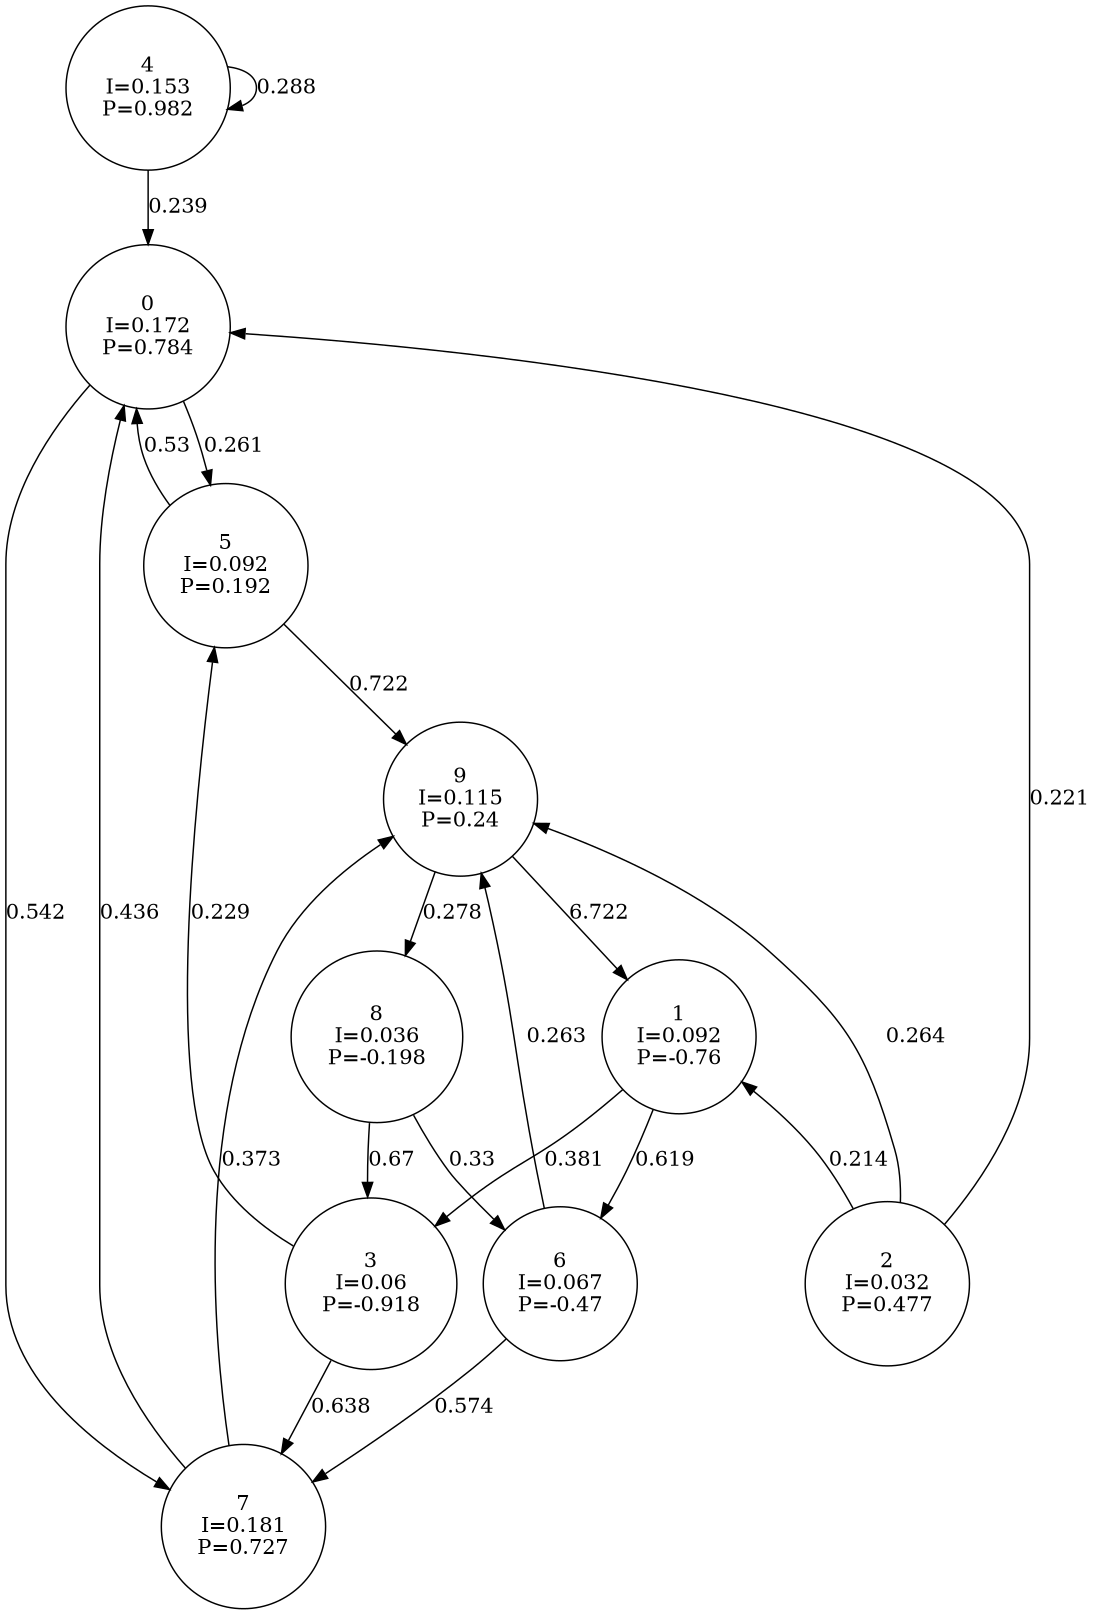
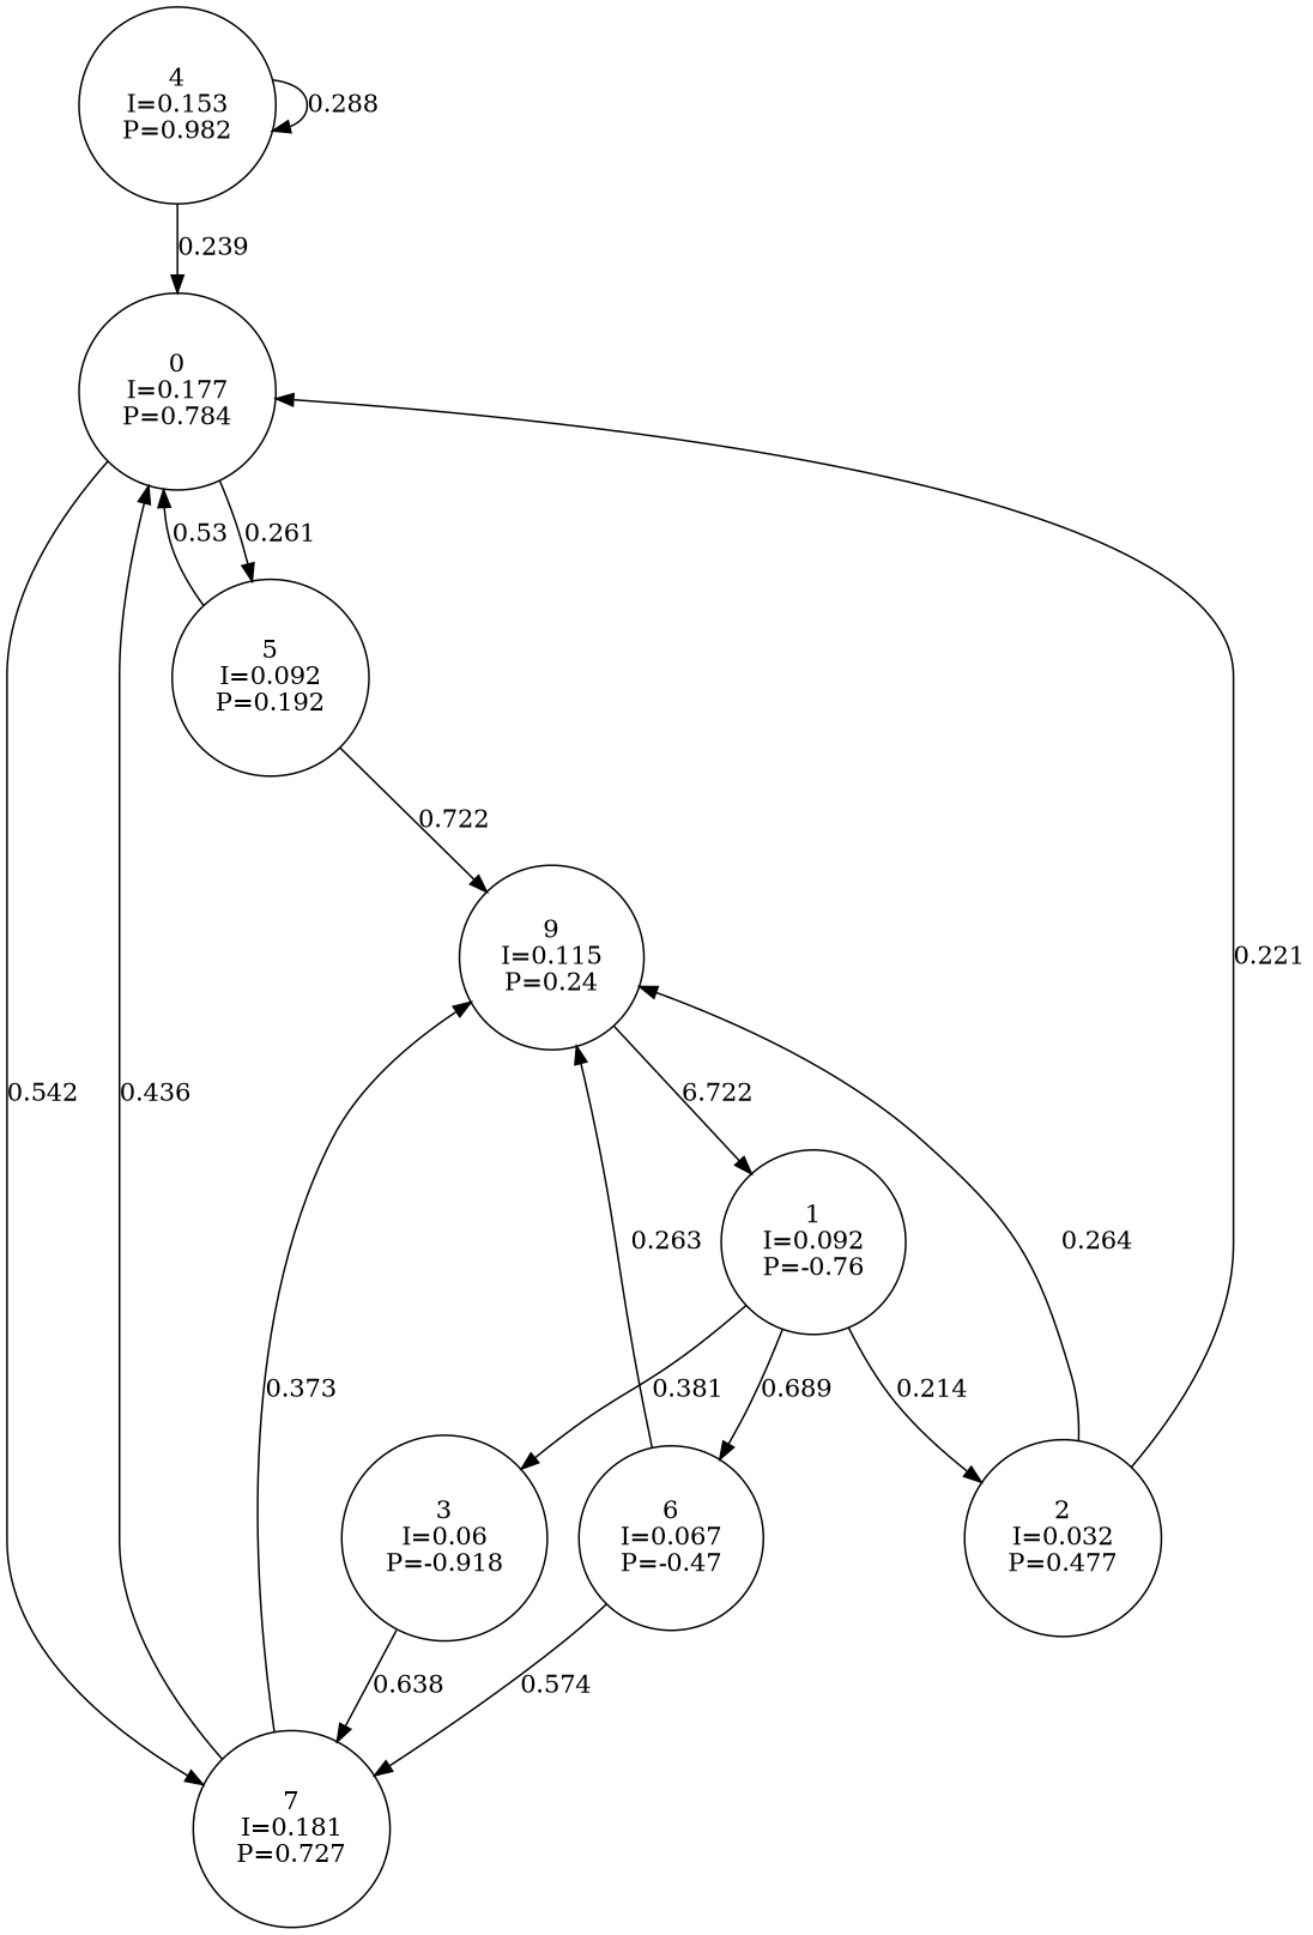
  digraph {
    fontname="DejaVu Serif"
    node [fontname="DejaVu Serif" shape=circle]
    edge [fontname="DejaVu Serif"]
-   n1 [label="0\nI=0.172\nP=0.784"]
+   n1 [label="0\nI=0.177\nP=0.784"]
    n2 [label="5\nI=0.092\nP=0.192"]
    n3 [label="7\nI=0.181\nP=0.727"]
    n4 [label="9\nI=0.115\nP=0.24"]
    n5 [label="1\nI=0.092\nP=-0.76"]
-   n6 [label="8\nI=0.036\nP=-0.198"]
    n7 [label="3\nI=0.06\nP=-0.918"]
    n8 [label="6\nI=0.067\nP=-0.47"]
    n9 [label="2\nI=0.032\nP=0.477"]
    n10 [label="4\nI=0.153\nP=0.982"]
    n1 -> n2 [label=0.261]
    n1 -> n3 [label=0.542]
    n2 -> n1 [label=0.53]
    n2 -> n4 [label=0.722]
    n3 -> n1 [label=0.436]
    n3 -> n4 [label=0.373]
    n4 -> n5 [label=6.722]
-   n4 -> n6 [label=0.278]
    n5 -> n7 [label=0.381]
-   n5 -> n8 [label=0.619]
-   n6 -> n7 [label=0.67]
-   n6 -> n8 [label=0.33]
-   n7 -> n2 [label=0.229]
+   n5 -> n8 [label=0.689]
    n7 -> n3 [label=0.638]
    n8 -> n3 [label=0.574]
    n8 -> n4 [label=0.263]
    n9 -> n1 [label=0.221]
    n9 -> n4 [label=0.264]
-   n9 -> n5 [label=0.214]
+   n5 -> n9 [label=0.214]
    n10 -> n1 [label=0.239]
    n10 -> n10 [label=0.288]
  }
